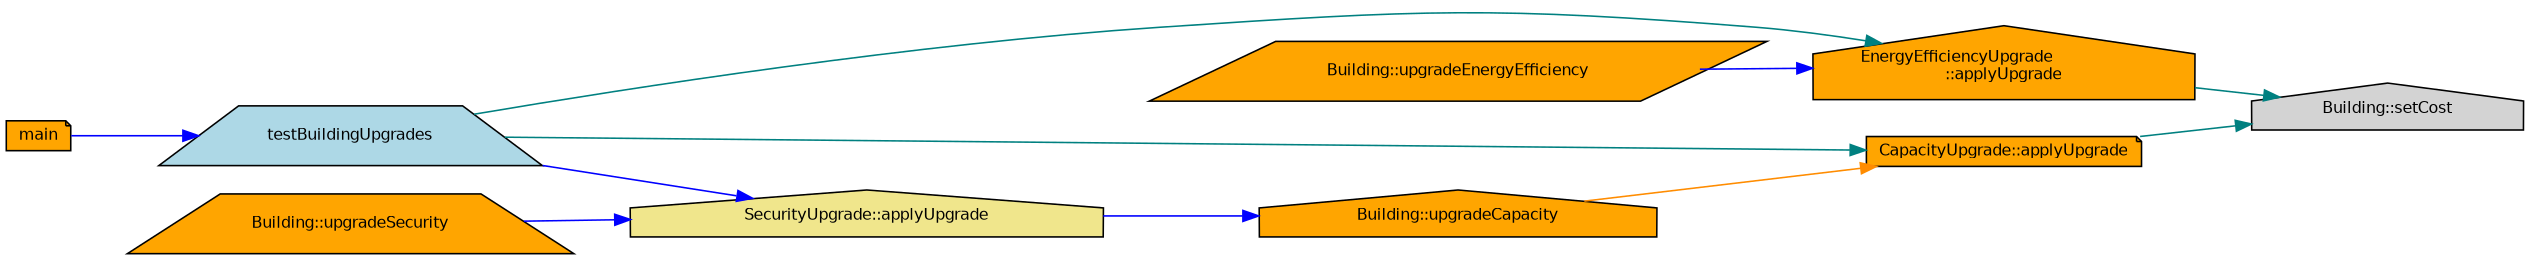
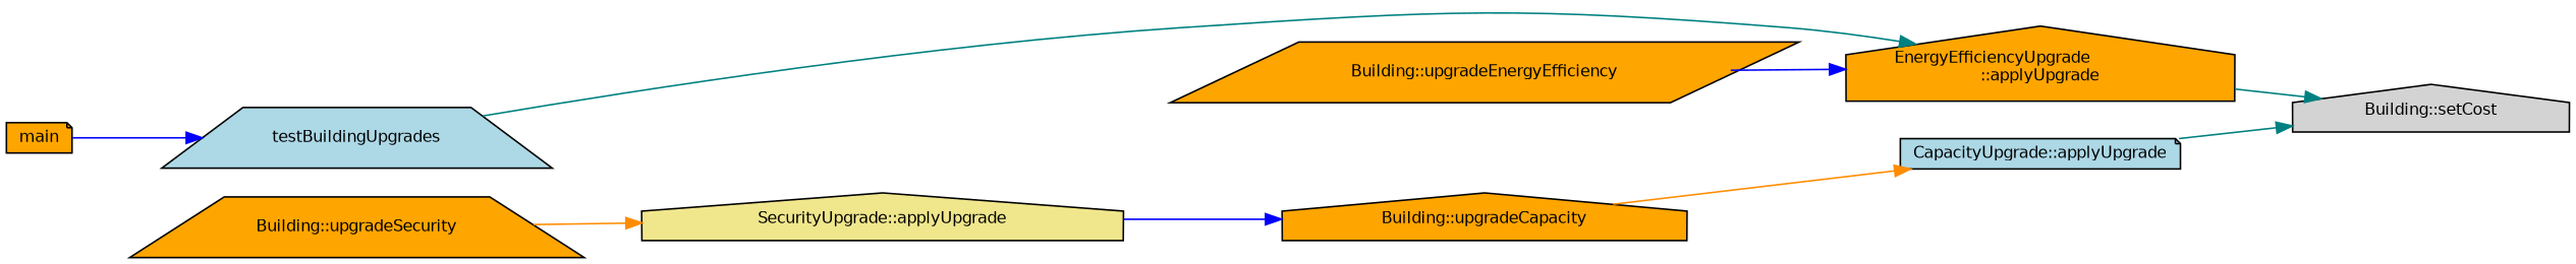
  digraph {
    rankdir=RL
    node [color=black fillcolor=orange fontname=Helvetica fontsize=10 shape=house style=filled]
    edge [color=teal dir=back fontname=Helvetica fontsize=10 labelfontname=Helvetica labelfontsize=10 style=solid]
    n1 [fillcolor=lightgrey fontcolor=black height=0.2 label="Building::setCost" width=0.4]
-   n2 [height=0.2 label="CapacityUpgrade::applyUpgrade" shape=note width=0.4]
+   n2 [fillcolor=lightblue height=0.2 label="CapacityUpgrade::applyUpgrade" shape=note width=0.4]
    n3 [height=0.2 label="EnergyEfficiencyUpgrade\l::applyUpgrade" width=0.4]
    n4 [fillcolor=lightblue height=0.2 label=testBuildingUpgrades shape=trapezium width=0.4]
    n5 [height=0.2 label="Building::upgradeCapacity" width=0.4]
    n6 [height=0.2 label="Building::upgradeEnergyEfficiency" shape=parallelogram width=0.4]
    n7 [fillcolor=khaki height=0.2 label="SecurityUpgrade::applyUpgrade" width=0.4]
    n8 [height=0.2 label="Building::upgradeSecurity" shape=trapezium width=0.4]
    n9 [height=0.2 label=main shape=note width=0.4]
    n1 -> n2
    n1 -> n3
-   n2 -> n4
    n2 -> n5 [color=darkorange]
    n3 -> n4
    n3 -> n6 [color=blue]
    n4 -> n9 [color=blue]
    n5 -> n7 [color=blue]
-   n7 -> n4 [color=blue]
-   n7 -> n8 [color=blue]
+   n7 -> n8 [color=darkorange]
  }
